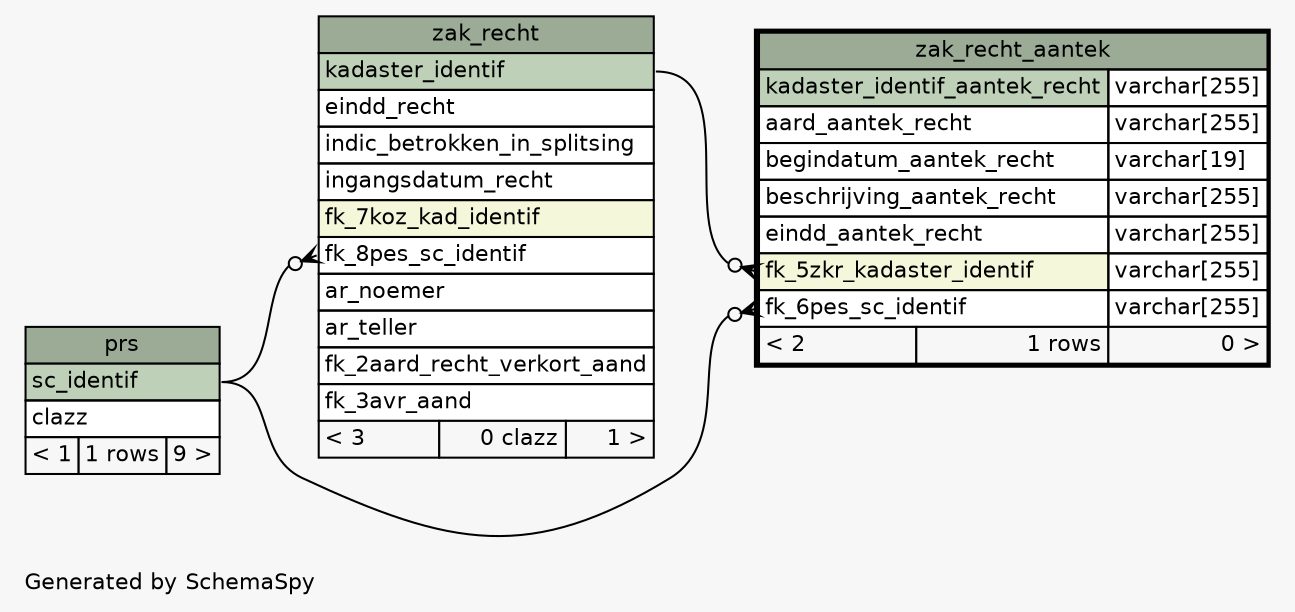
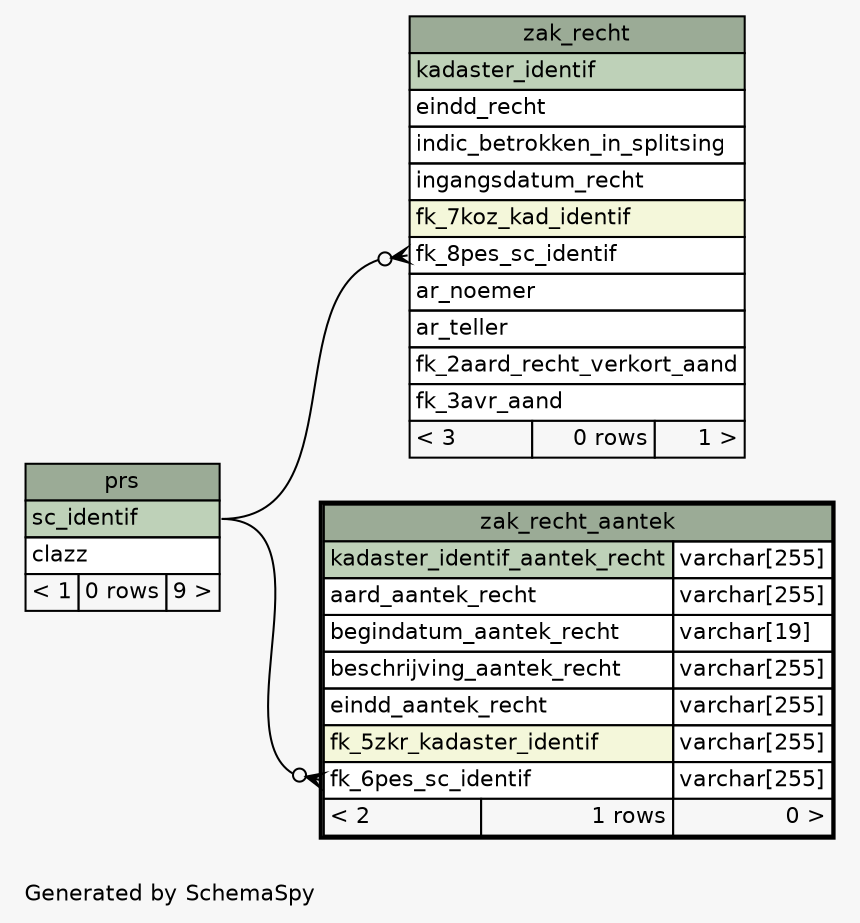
  digraph {
    bgcolor="#f7f7f7"
    fontname=Helvetica
    fontsize=11
    label="\nGenerated by SchemaSpy"
    labeljust=l
    nodesep=0.18
    rankdir=RL
    ranksep=0.46
    node [fontname=Helvetica fontsize=11 shape=plaintext]
    edge [arrowhead=none arrowsize=0.8 arrowtail=crowodot dir=back headport="sc_identif:e"]
-   n1 [label=<     <TABLE BORDER="0" CELLBORDER="1" CELLSPACING="0" BGCOLOR="#ffffff">       <TR><TD COLSPAN="3" BGCOLOR="#9bab96" ALIGN="CENTER">zak_recht</TD></TR>       <TR><TD PORT="kadaster_identif" COLSPAN="3" BGCOLOR="#bed1b8" ALIGN="LEFT">kadaster_identif</TD></TR>       <TR><TD PORT="eindd_recht" COLSPAN="3" ALIGN="LEFT">eindd_recht</TD></TR>       <TR><TD PORT="indic_betrokken_in_splitsing" COLSPAN="3" ALIGN="LEFT">indic_betrokken_in_splitsing</TD></TR>       <TR><TD PORT="ingangsdatum_recht" COLSPAN="3" ALIGN="LEFT">ingangsdatum_recht</TD></TR>       <TR><TD PORT="fk_7koz_kad_identif" COLSPAN="3" BGCOLOR="#f4f7da" ALIGN="LEFT">fk_7koz_kad_identif</TD></TR>       <TR><TD PORT="fk_8pes_sc_identif" COLSPAN="3" ALIGN="LEFT">fk_8pes_sc_identif</TD></TR>       <TR><TD PORT="ar_noemer" COLSPAN="3" ALIGN="LEFT">ar_noemer</TD></TR>       <TR><TD PORT="ar_teller" COLSPAN="3" ALIGN="LEFT">ar_teller</TD></TR>       <TR><TD PORT="fk_2aard_recht_verkort_aand" COLSPAN="3" ALIGN="LEFT">fk_2aard_recht_verkort_aand</TD></TR>       <TR><TD PORT="fk_3avr_aand" COLSPAN="3" ALIGN="LEFT">fk_3avr_aand</TD></TR>       <TR><TD ALIGN="LEFT" BGCOLOR="#f7f7f7">&lt; 3</TD><TD ALIGN="RIGHT" BGCOLOR="#f7f7f7">0 clazz</TD><TD ALIGN="RIGHT" BGCOLOR="#f7f7f7">1 &gt;</TD></TR>     </TABLE>>]
-   n2 [label=<     <TABLE BORDER="0" CELLBORDER="1" CELLSPACING="0" BGCOLOR="#ffffff">       <TR><TD COLSPAN="3" BGCOLOR="#9bab96" ALIGN="CENTER">prs</TD></TR>       <TR><TD PORT="sc_identif" COLSPAN="3" BGCOLOR="#bed1b8" ALIGN="LEFT">sc_identif</TD></TR>       <TR><TD PORT="clazz" COLSPAN="3" ALIGN="LEFT">clazz</TD></TR>       <TR><TD ALIGN="LEFT" BGCOLOR="#f7f7f7">&lt; 1</TD><TD ALIGN="RIGHT" BGCOLOR="#f7f7f7">1 rows</TD><TD ALIGN="RIGHT" BGCOLOR="#f7f7f7">9 &gt;</TD></TR>     </TABLE>>]
+   n1 [label=<     <TABLE BORDER="0" CELLBORDER="1" CELLSPACING="0" BGCOLOR="#ffffff">       <TR><TD COLSPAN="3" BGCOLOR="#9bab96" ALIGN="CENTER">zak_recht</TD></TR>       <TR><TD PORT="kadaster_identif" COLSPAN="3" BGCOLOR="#bed1b8" ALIGN="LEFT">kadaster_identif</TD></TR>       <TR><TD PORT="eindd_recht" COLSPAN="3" ALIGN="LEFT">eindd_recht</TD></TR>       <TR><TD PORT="indic_betrokken_in_splitsing" COLSPAN="3" ALIGN="LEFT">indic_betrokken_in_splitsing</TD></TR>       <TR><TD PORT="ingangsdatum_recht" COLSPAN="3" ALIGN="LEFT">ingangsdatum_recht</TD></TR>       <TR><TD PORT="fk_7koz_kad_identif" COLSPAN="3" BGCOLOR="#f4f7da" ALIGN="LEFT">fk_7koz_kad_identif</TD></TR>       <TR><TD PORT="fk_8pes_sc_identif" COLSPAN="3" ALIGN="LEFT">fk_8pes_sc_identif</TD></TR>       <TR><TD PORT="ar_noemer" COLSPAN="3" ALIGN="LEFT">ar_noemer</TD></TR>       <TR><TD PORT="ar_teller" COLSPAN="3" ALIGN="LEFT">ar_teller</TD></TR>       <TR><TD PORT="fk_2aard_recht_verkort_aand" COLSPAN="3" ALIGN="LEFT">fk_2aard_recht_verkort_aand</TD></TR>       <TR><TD PORT="fk_3avr_aand" COLSPAN="3" ALIGN="LEFT">fk_3avr_aand</TD></TR>       <TR><TD ALIGN="LEFT" BGCOLOR="#f7f7f7">&lt; 3</TD><TD ALIGN="RIGHT" BGCOLOR="#f7f7f7">0 rows</TD><TD ALIGN="RIGHT" BGCOLOR="#f7f7f7">1 &gt;</TD></TR>     </TABLE>>]
+   n2 [label=<     <TABLE BORDER="0" CELLBORDER="1" CELLSPACING="0" BGCOLOR="#ffffff">       <TR><TD COLSPAN="3" BGCOLOR="#9bab96" ALIGN="CENTER">prs</TD></TR>       <TR><TD PORT="sc_identif" COLSPAN="3" BGCOLOR="#bed1b8" ALIGN="LEFT">sc_identif</TD></TR>       <TR><TD PORT="clazz" COLSPAN="3" ALIGN="LEFT">clazz</TD></TR>       <TR><TD ALIGN="LEFT" BGCOLOR="#f7f7f7">&lt; 1</TD><TD ALIGN="RIGHT" BGCOLOR="#f7f7f7">0 rows</TD><TD ALIGN="RIGHT" BGCOLOR="#f7f7f7">9 &gt;</TD></TR>     </TABLE>>]
    n3 [label=<     <TABLE BORDER="2" CELLBORDER="1" CELLSPACING="0" BGCOLOR="#ffffff">       <TR><TD COLSPAN="3" BGCOLOR="#9bab96" ALIGN="CENTER">zak_recht_aantek</TD></TR>       <TR><TD PORT="kadaster_identif_aantek_recht" COLSPAN="2" BGCOLOR="#bed1b8" ALIGN="LEFT">kadaster_identif_aantek_recht</TD><TD PORT="kadaster_identif_aantek_recht.type" ALIGN="LEFT">varchar[255]</TD></TR>       <TR><TD PORT="aard_aantek_recht" COLSPAN="2" ALIGN="LEFT">aard_aantek_recht</TD><TD PORT="aard_aantek_recht.type" ALIGN="LEFT">varchar[255]</TD></TR>       <TR><TD PORT="begindatum_aantek_recht" COLSPAN="2" ALIGN="LEFT">begindatum_aantek_recht</TD><TD PORT="begindatum_aantek_recht.type" ALIGN="LEFT">varchar[19]</TD></TR>       <TR><TD PORT="beschrijving_aantek_recht" COLSPAN="2" ALIGN="LEFT">beschrijving_aantek_recht</TD><TD PORT="beschrijving_aantek_recht.type" ALIGN="LEFT">varchar[255]</TD></TR>       <TR><TD PORT="eindd_aantek_recht" COLSPAN="2" ALIGN="LEFT">eindd_aantek_recht</TD><TD PORT="eindd_aantek_recht.type" ALIGN="LEFT">varchar[255]</TD></TR>       <TR><TD PORT="fk_5zkr_kadaster_identif" COLSPAN="2" BGCOLOR="#f4f7da" ALIGN="LEFT">fk_5zkr_kadaster_identif</TD><TD PORT="fk_5zkr_kadaster_identif.type" ALIGN="LEFT">varchar[255]</TD></TR>       <TR><TD PORT="fk_6pes_sc_identif" COLSPAN="2" ALIGN="LEFT">fk_6pes_sc_identif</TD><TD PORT="fk_6pes_sc_identif.type" ALIGN="LEFT">varchar[255]</TD></TR>       <TR><TD ALIGN="LEFT" BGCOLOR="#f7f7f7">&lt; 2</TD><TD ALIGN="RIGHT" BGCOLOR="#f7f7f7">1 rows</TD><TD ALIGN="RIGHT" BGCOLOR="#f7f7f7">0 &gt;</TD></TR>     </TABLE>>]
    n1 -> n2 [tailport="fk_8pes_sc_identif:w"]
-   n3 -> n1 [headport="kadaster_identif:e" tailport="fk_5zkr_kadaster_identif:w"]
    n3 -> n2 [tailport="fk_6pes_sc_identif:w"]
  }
